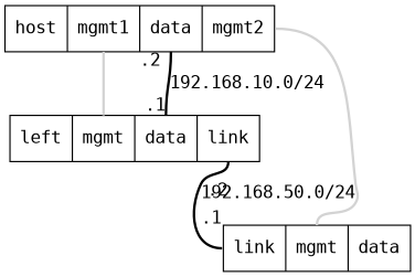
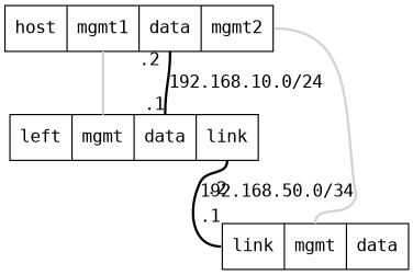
  graph {
    fontname="DejaVu Sans Mono"
    node [fontname="DejaVu Sans Mono" requires=infix shape=record]
    edge [color=lightgray fontname="DejaVu Sans Mono" headport=mgmt penwidth=2]
    n1 [label="host | { <mgmt1> mgmt1 } | { <data> data } | { <mgmt2> mgmt2 }" requires=controller]
    n2 [label="{ left } | { <mgmt> mgmt } | { <data> data  } |  { <link> link }"]
    n3 [label="{ <link> link } | { <mgmt> mgmt } |  { data }"]
    n1 -- n2 [requires=mgmt tailport=mgmt1]
    n1 -- n2 [color=black fontcolor=black headlabel=.1 headport=data label="192.168.10.0/24" labeldistance=1 taillabel=".2&nbsp;" tailport=data]
    n1 -- n3 [requires=mgmt tailport=mgmt2]
-   n2 -- n3 [color=black fontcolor=black headlabel=".1\n\n" headport=link label="192.168.50.0/24" labeldistance=1 taillabel="\n.2" tailport=link]
+   n2 -- n3 [color=black fontcolor=black headlabel=".1\n\n" headport=link label="192.168.50.0/34" labeldistance=1 taillabel="\n.2" tailport=link]
  }
